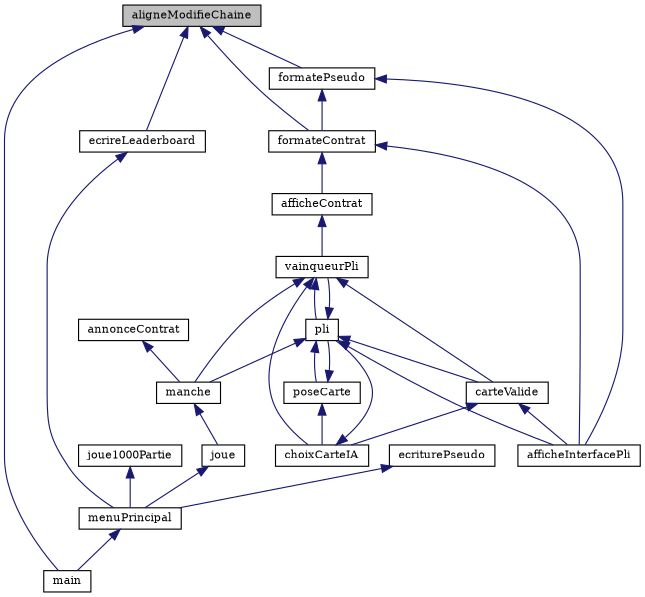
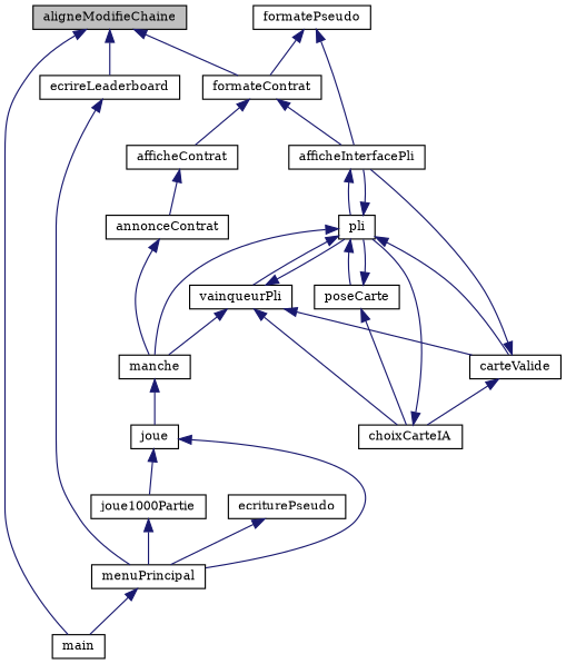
  digraph {
    fontname="DejaVu Serif"
    rankdir=TB
    node [color=black fillcolor=white fontname="DejaVu Serif" fontsize=10 shape=record style=filled]
    edge [color=midnightblue dir=back fontname="DejaVu Serif" fontsize=10 labelfontname=Helvetica labelfontsize=10 style=solid]
    n1 [fillcolor=grey75 fontcolor=black height=0.2 label=aligneModifieChaine width=0.4]
    n2 [height=0.2 label=ecrireLeaderboard width=0.4]
    n3 [height=0.2 label=formateContrat width=0.4]
    n4 [height=0.2 label=formatePseudo width=0.4]
    n5 [height=0.2 label=main width=0.4]
    n6 [height=0.2 label=menuPrincipal width=0.4]
    n7 [height=0.2 label=ecriturePseudo width=0.4]
    n8 [height=0.2 label=afficheContrat width=0.4]
    n9 [height=0.2 label=afficheInterfacePli width=0.4]
    n10 [height=0.2 label=annonceContrat width=0.4]
    n11 [height=0.2 label=pli width=0.4]
    n12 [height=0.2 label=manche width=0.4]
    n13 [height=0.2 label=joue width=0.4]
    n14 [height=0.2 label=joue1000Partie width=0.4]
    n15 [height=0.2 label=carteValide width=0.4]
    n16 [height=0.2 label=poseCarte width=0.4]
    n17 [height=0.2 label=vainqueurPli width=0.4]
    n18 [height=0.2 label=choixCarteIA width=0.4]
    n1 -> n2
    n1 -> n3
-   n1 -> n4
    n1 -> n5
    n2 -> n6
    n3 -> n8
    n3 -> n9
    n4 -> n3
    n4 -> n9
    n6 -> n5
    n7 -> n6
-   n8 -> n17
+   n8 -> n10
+   n9 -> n11
    n10 -> n12
    n11 -> n9
    n11 -> n12
    n11 -> n15
    n11 -> n16
    n11 -> n17
    n12 -> n13
    n13 -> n6
+   n13 -> n14
    n14 -> n6
    n15 -> n9
    n15 -> n18
    n16 -> n11
    n16 -> n18
    n17 -> n11
    n17 -> n12
    n17 -> n15
    n17 -> n18
    n18 -> n11
  }
